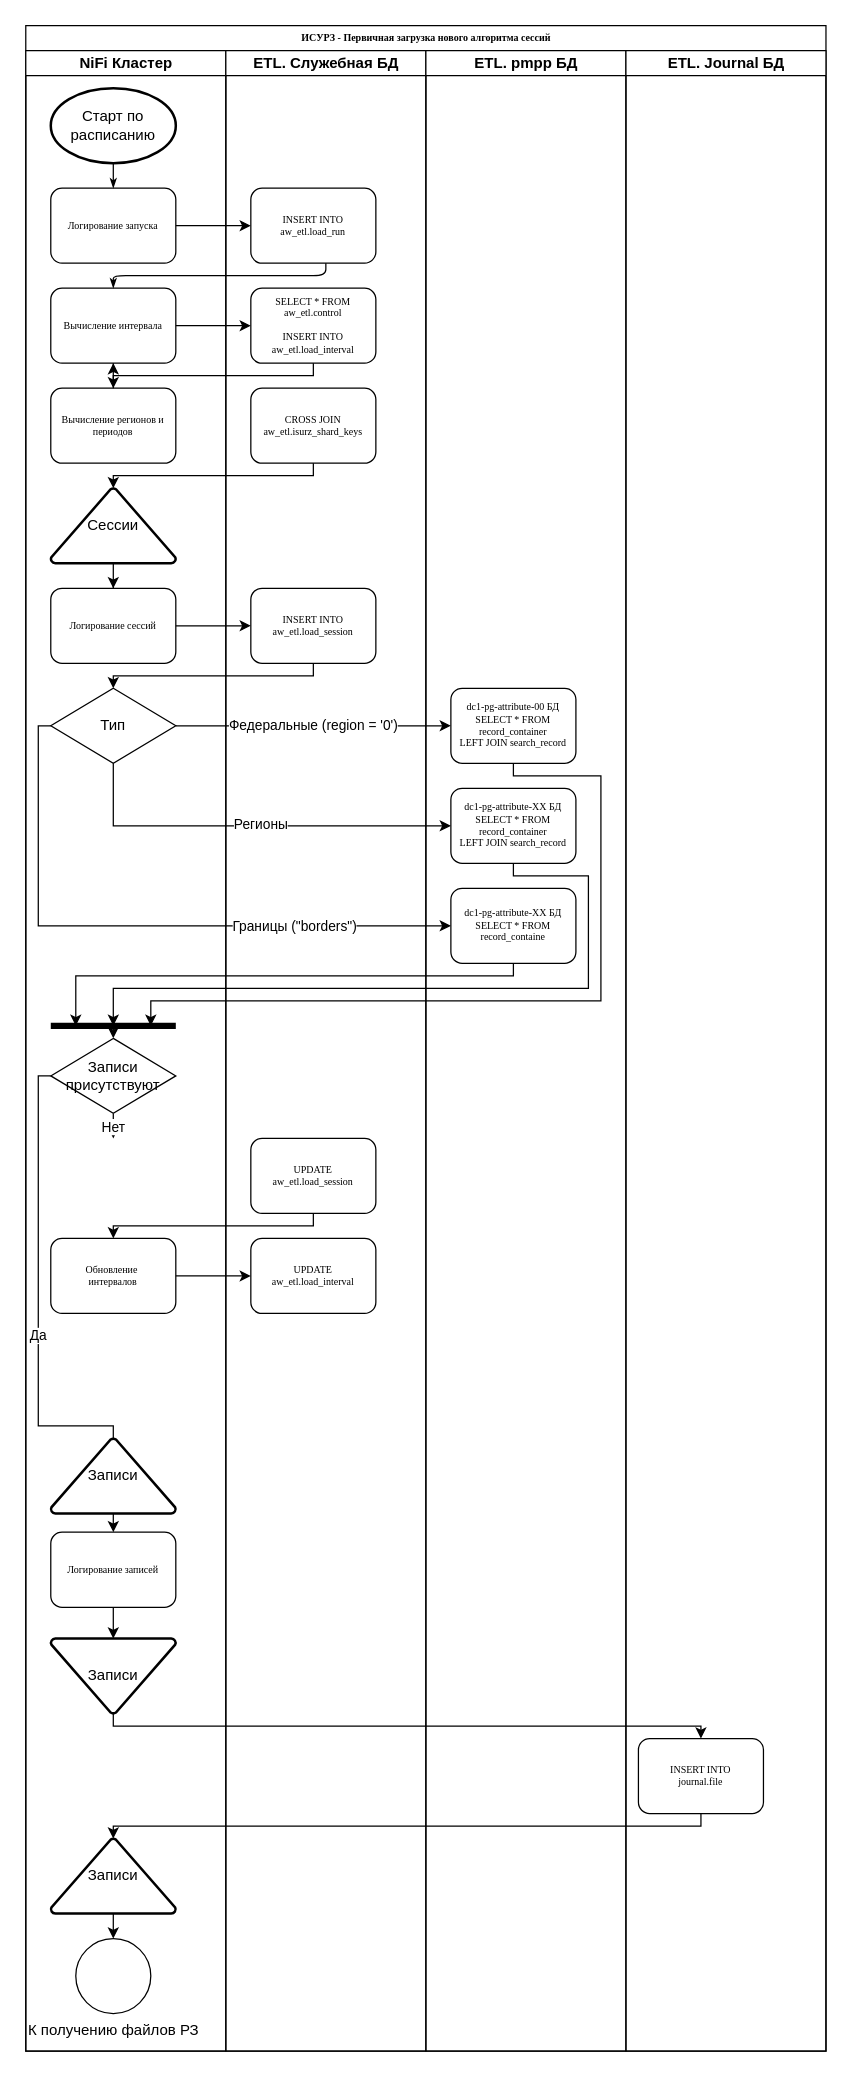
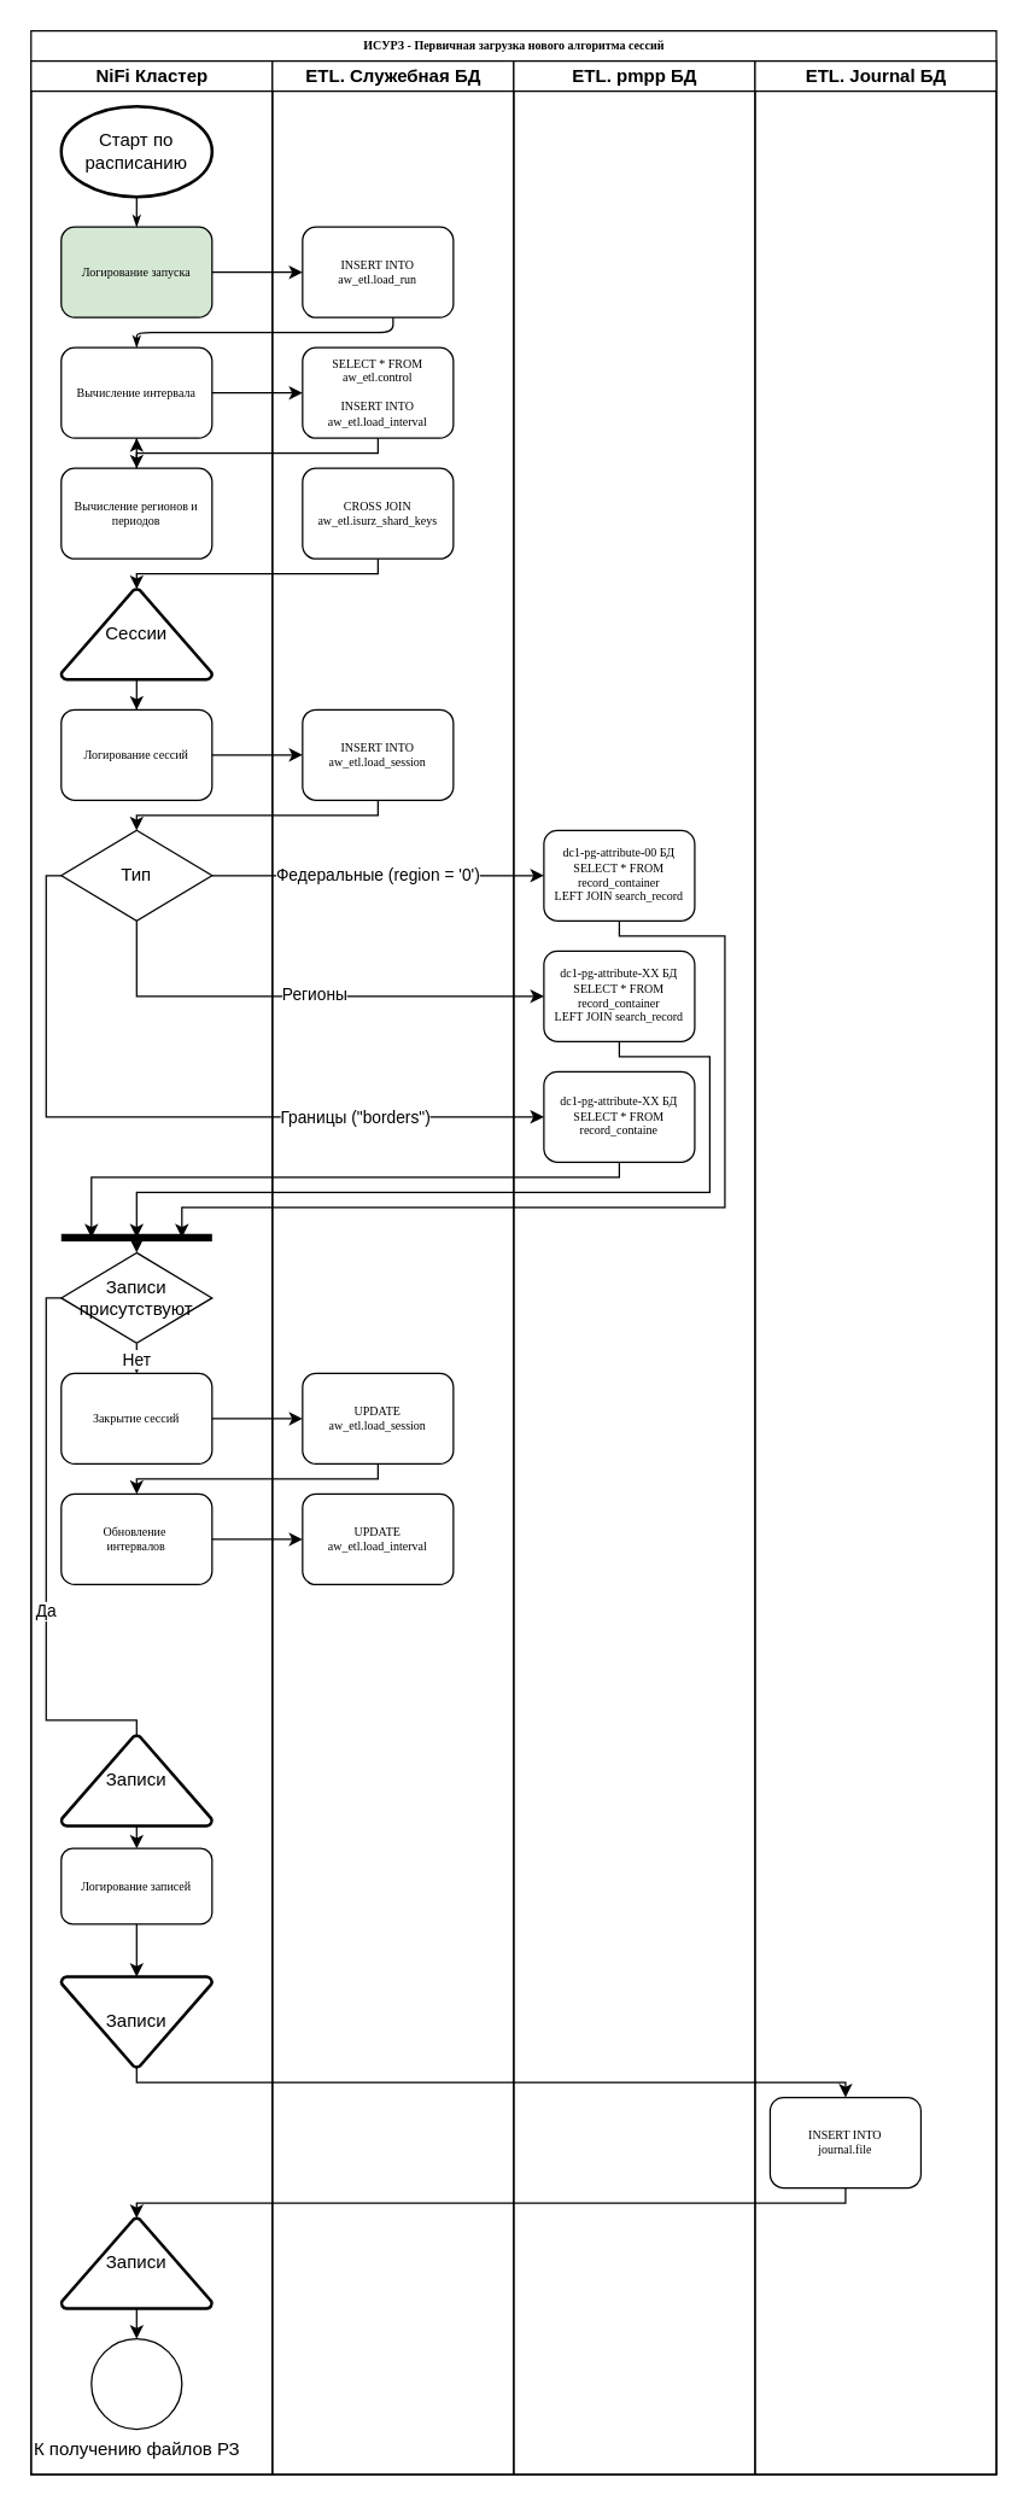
  <mxCell id="0" />
  <mxCell id="1" parent="0" />
  <mxCell id="2" value="ИСУРЗ -&amp;nbsp;Первичная загрузка нового алгоритма сессий" style="swimlane;html=1;childLayout=stackLayout;startSize=20;rounded=0;shadow=0;labelBackgroundColor=none;strokeWidth=1;fontFamily=Verdana;fontSize=8;align=center;" parent="1" vertex="1"><mxGeometry x="20" y="20" width="640" height="1620" as="geometry" /></mxCell>
  <mxCell id="3" value="NiFi Кластер" style="swimlane;html=1;startSize=20;" parent="2" vertex="1"><mxGeometry y="20" width="160" height="1600" as="geometry" /></mxCell>
- <mxCell id="4" value="Логирование запуска" style="rounded=1;whiteSpace=wrap;html=1;shadow=0;labelBackgroundColor=none;strokeWidth=1;fontFamily=Verdana;fontSize=8;align=center;" vertex="1" parent="3"><mxGeometry x="20" y="110" width="100" height="60" as="geometry" /></mxCell>
+ <mxCell id="4" value="Логирование запуска" style="rounded=1;whiteSpace=wrap;html=1;shadow=0;labelBackgroundColor=none;strokeWidth=1;fontFamily=Verdana;fontSize=8;align=center;fillColor=#d5e8d4;" vertex="1" parent="3"><mxGeometry x="20" y="110" width="100" height="60" as="geometry" /></mxCell>
  <mxCell id="5" style="edgeStyle=orthogonalEdgeStyle;rounded=1;html=1;labelBackgroundColor=none;startArrow=none;startFill=0;startSize=5;endArrow=classicThin;endFill=1;endSize=5;jettySize=auto;orthogonalLoop=1;strokeWidth=1;fontFamily=Verdana;fontSize=8;entryX=0.5;entryY=0;entryDx=0;entryDy=0;" parent="3" target="4" edge="1"><mxGeometry relative="1" as="geometry"><mxPoint x="70" y="90" as="sourcePoint" /></mxGeometry></mxCell>
  <mxCell id="6" value="Вычисление интервала" style="rounded=1;whiteSpace=wrap;html=1;shadow=0;labelBackgroundColor=none;strokeWidth=1;fontFamily=Verdana;fontSize=8;align=center;" vertex="1" parent="3"><mxGeometry x="20" y="190" width="100" height="60" as="geometry" /></mxCell>
  <mxCell id="7" value="Вычисление регионов и периодов" style="rounded=1;whiteSpace=wrap;html=1;shadow=0;labelBackgroundColor=none;strokeWidth=1;fontFamily=Verdana;fontSize=8;align=center;" vertex="1" parent="3"><mxGeometry x="20" y="270" width="100" height="60" as="geometry" /></mxCell>
  <mxCell id="8" value="" style="edgeStyle=orthogonalEdgeStyle;rounded=0;orthogonalLoop=1;jettySize=auto;html=1;" edge="1" parent="3" source="9" target="10"><mxGeometry relative="1" as="geometry" /></mxCell>
  <mxCell id="9" value="Сессии" style="strokeWidth=2;html=1;shape=mxgraph.flowchart.extract_or_measurement;whiteSpace=wrap;" vertex="1" parent="3"><mxGeometry x="20" y="350" width="100" height="60" as="geometry" /></mxCell>
  <mxCell id="10" value="Логирование сессий" style="rounded=1;whiteSpace=wrap;html=1;shadow=0;labelBackgroundColor=none;strokeWidth=1;fontFamily=Verdana;fontSize=8;align=center;" vertex="1" parent="3"><mxGeometry x="20" y="430" width="100" height="60" as="geometry" /></mxCell>
  <mxCell id="11" value="Тип" style="rhombus;whiteSpace=wrap;html=1;" vertex="1" parent="3"><mxGeometry x="20" y="510" width="100" height="60" as="geometry" /></mxCell>
  <mxCell id="12" value="" style="endArrow=none;html=1;rounded=0;strokeWidth=5;" edge="1" parent="3"><mxGeometry width="50" height="50" relative="1" as="geometry"><mxPoint x="20" y="780" as="sourcePoint" /><mxPoint x="120" y="780" as="targetPoint" /><Array as="points"><mxPoint x="50" y="780" /><mxPoint x="70" y="780" /></Array></mxGeometry></mxCell>
  <mxCell id="13" value="Нет" style="edgeStyle=orthogonalEdgeStyle;rounded=0;orthogonalLoop=1;jettySize=auto;html=1;" edge="1" parent="3" source="15"><mxGeometry relative="1" as="geometry"><mxPoint x="70" y="870" as="targetPoint" /></mxGeometry></mxCell>
  <mxCell id="14" value="Да" style="edgeStyle=orthogonalEdgeStyle;rounded=0;orthogonalLoop=1;jettySize=auto;html=1;exitX=0;exitY=0.5;exitDx=0;exitDy=0;" edge="1" parent="3" source="15" target="20"><mxGeometry relative="1" as="geometry"><Array as="points"><mxPoint x="10" y="820" /><mxPoint x="10" y="1100" /><mxPoint x="70" y="1100" /></Array></mxGeometry></mxCell>
  <mxCell id="15" value="Записи&lt;br&gt;присутствуют" style="rhombus;whiteSpace=wrap;html=1;" vertex="1" parent="3"><mxGeometry x="20" y="790" width="100" height="60" as="geometry" /></mxCell>
+ <mxCell id="16" value="Закрытие сессий" style="rounded=1;whiteSpace=wrap;html=1;shadow=0;labelBackgroundColor=none;strokeWidth=1;fontFamily=Verdana;fontSize=8;align=center;" vertex="1" parent="3"><mxGeometry x="20" y="870" width="100" height="60" as="geometry" /></mxCell>
  <mxCell id="17" value="Старт по расписанию" style="strokeWidth=2;html=1;shape=mxgraph.flowchart.start_1;whiteSpace=wrap;" vertex="1" parent="3"><mxGeometry x="20" y="30" width="100" height="60" as="geometry" /></mxCell>
  <mxCell id="18" value="Обновление&amp;nbsp;&lt;br&gt;интервалов" style="rounded=1;whiteSpace=wrap;html=1;shadow=0;labelBackgroundColor=none;strokeWidth=1;fontFamily=Verdana;fontSize=8;align=center;" vertex="1" parent="3"><mxGeometry x="20" y="950" width="100" height="60" as="geometry" /></mxCell>
  <mxCell id="19" value="" style="edgeStyle=orthogonalEdgeStyle;rounded=0;orthogonalLoop=1;jettySize=auto;html=1;" edge="1" parent="3" source="20" target="22"><mxGeometry relative="1" as="geometry" /></mxCell>
- <mxCell id="20" value="Логирование записей" style="rounded=1;whiteSpace=wrap;html=1;shadow=0;labelBackgroundColor=none;strokeWidth=1;fontFamily=Verdana;fontSize=8;align=center;" vertex="1" parent="3"><mxGeometry x="20" y="1185" width="100" height="60" as="geometry" /></mxCell>
+ <mxCell id="20" value="Логирование записей" style="rounded=1;whiteSpace=wrap;html=1;shadow=0;labelBackgroundColor=none;strokeWidth=1;fontFamily=Verdana;fontSize=8;align=center;" vertex="1" parent="3"><mxGeometry x="20" y="1185" width="100" height="50" as="geometry" /></mxCell>
  <mxCell id="21" value="Записи" style="strokeWidth=2;html=1;shape=mxgraph.flowchart.extract_or_measurement;whiteSpace=wrap;" vertex="1" parent="3"><mxGeometry x="20" y="1110" width="100" height="60" as="geometry" /></mxCell>
  <mxCell id="22" value="Записи" style="strokeWidth=2;html=1;shape=mxgraph.flowchart.merge_or_storage;whiteSpace=wrap;" vertex="1" parent="3"><mxGeometry x="20" y="1270" width="100" height="60" as="geometry" /></mxCell>
  <mxCell id="23" value="" style="edgeStyle=orthogonalEdgeStyle;rounded=0;orthogonalLoop=1;jettySize=auto;html=1;" edge="1" parent="3" source="24"><mxGeometry relative="1" as="geometry"><mxPoint x="70" y="1510" as="targetPoint" /></mxGeometry></mxCell>
  <mxCell id="24" value="Записи" style="strokeWidth=2;html=1;shape=mxgraph.flowchart.extract_or_measurement;whiteSpace=wrap;" vertex="1" parent="3"><mxGeometry x="20" y="1430" width="100" height="60" as="geometry" /></mxCell>
  <mxCell id="25" value="К получению файлов РЗ" style="verticalLabelPosition=bottom;verticalAlign=top;html=1;shape=mxgraph.flowchart.on-page_reference;" vertex="1" parent="3"><mxGeometry x="40" y="1510" width="60" height="60" as="geometry" /></mxCell>
  <mxCell id="26" value="ETL. Служебная БД" style="swimlane;html=1;startSize=20;" parent="2" vertex="1"><mxGeometry x="160" y="20" width="160" height="1600" as="geometry" /></mxCell>
  <mxCell id="27" value="INSERT INTO aw_etl.load_run" style="rounded=1;whiteSpace=wrap;html=1;shadow=0;labelBackgroundColor=none;strokeWidth=1;fontFamily=Verdana;fontSize=8;align=center;" parent="26" vertex="1"><mxGeometry x="20" y="110" width="100" height="60" as="geometry" /></mxCell>
  <mxCell id="28" value="SELECT * FROM aw_etl.control&lt;br&gt;&lt;br&gt;INSERT INTO aw_etl.load_interval" style="rounded=1;whiteSpace=wrap;html=1;shadow=0;labelBackgroundColor=none;strokeWidth=1;fontFamily=Verdana;fontSize=8;align=center;" vertex="1" parent="26"><mxGeometry x="20" y="190" width="100" height="60" as="geometry" /></mxCell>
  <mxCell id="29" value="CROSS JOIN aw_etl.isurz_shard_keys" style="rounded=1;whiteSpace=wrap;html=1;shadow=0;labelBackgroundColor=none;strokeWidth=1;fontFamily=Verdana;fontSize=8;align=center;" vertex="1" parent="26"><mxGeometry x="20" y="270" width="100" height="60" as="geometry" /></mxCell>
  <mxCell id="30" value="INSERT INTO aw_etl.load_session" style="rounded=1;whiteSpace=wrap;html=1;shadow=0;labelBackgroundColor=none;strokeWidth=1;fontFamily=Verdana;fontSize=8;align=center;" vertex="1" parent="26"><mxGeometry x="20" y="430" width="100" height="60" as="geometry" /></mxCell>
  <mxCell id="31" value="UPDATE&lt;br&gt;aw_etl.load_session" style="rounded=1;whiteSpace=wrap;html=1;shadow=0;labelBackgroundColor=none;strokeWidth=1;fontFamily=Verdana;fontSize=8;align=center;" vertex="1" parent="26"><mxGeometry x="20" y="870" width="100" height="60" as="geometry" /></mxCell>
  <mxCell id="32" value="UPDATE&lt;br&gt;aw_etl.load_interval" style="rounded=1;whiteSpace=wrap;html=1;shadow=0;labelBackgroundColor=none;strokeWidth=1;fontFamily=Verdana;fontSize=8;align=center;" vertex="1" parent="26"><mxGeometry x="20" y="950" width="100" height="60" as="geometry" /></mxCell>
  <mxCell id="33" value="ETL. pmpp БД" style="swimlane;html=1;startSize=20;" parent="2" vertex="1"><mxGeometry x="320" y="20" width="160" height="1600" as="geometry" /></mxCell>
  <mxCell id="34" style="edgeStyle=orthogonalEdgeStyle;rounded=0;orthogonalLoop=1;jettySize=auto;html=1;" edge="1" parent="33" source="35"><mxGeometry relative="1" as="geometry"><mxPoint x="-220" y="780" as="targetPoint" /><Array as="points"><mxPoint x="70" y="580" /><mxPoint x="140" y="580" /><mxPoint x="140" y="760" /><mxPoint x="-220" y="760" /></Array></mxGeometry></mxCell>
  <mxCell id="35" value="dc1-pg-attribute-00 БД&lt;br&gt;SELECT * FROM record_container &lt;br&gt;LEFT JOIN search_record" style="rounded=1;whiteSpace=wrap;html=1;shadow=0;labelBackgroundColor=none;strokeWidth=1;fontFamily=Verdana;fontSize=8;align=center;" vertex="1" parent="33"><mxGeometry x="20" y="510" width="100" height="60" as="geometry" /></mxCell>
  <mxCell id="36" style="edgeStyle=orthogonalEdgeStyle;rounded=0;orthogonalLoop=1;jettySize=auto;html=1;" edge="1" parent="33" source="37"><mxGeometry relative="1" as="geometry"><mxPoint x="-250" y="780" as="targetPoint" /><Array as="points"><mxPoint x="70" y="660" /><mxPoint x="130" y="660" /><mxPoint x="130" y="750" /><mxPoint x="-250" y="750" /></Array></mxGeometry></mxCell>
  <mxCell id="37" value="dc1-pg-attribute-XX БД&lt;br style=&quot;border-color: var(--border-color);&quot;&gt;SELECT * FROM record_container&lt;br style=&quot;border-color: var(--border-color);&quot;&gt;LEFT JOIN search_record" style="rounded=1;whiteSpace=wrap;html=1;shadow=0;labelBackgroundColor=none;strokeWidth=1;fontFamily=Verdana;fontSize=8;align=center;" vertex="1" parent="33"><mxGeometry x="20" y="590" width="100" height="60" as="geometry" /></mxCell>
  <mxCell id="38" style="edgeStyle=orthogonalEdgeStyle;rounded=0;orthogonalLoop=1;jettySize=auto;html=1;" edge="1" parent="33" source="39"><mxGeometry relative="1" as="geometry"><mxPoint x="-280" y="780" as="targetPoint" /><Array as="points"><mxPoint x="70" y="740" /><mxPoint x="-280" y="740" /></Array></mxGeometry></mxCell>
  <mxCell id="39" value="dc1-pg-attribute-XX БД&lt;br style=&quot;border-color: var(--border-color);&quot;&gt;SELECT * FROM record_containe" style="rounded=1;whiteSpace=wrap;html=1;shadow=0;labelBackgroundColor=none;strokeWidth=1;fontFamily=Verdana;fontSize=8;align=center;" vertex="1" parent="33"><mxGeometry x="20" y="670" width="100" height="60" as="geometry" /></mxCell>
  <mxCell id="40" value="ETL. Journal БД" style="swimlane;html=1;startSize=20;" parent="2" vertex="1"><mxGeometry x="480" y="20" width="160" height="1600" as="geometry" /></mxCell>
  <mxCell id="41" value="INSERT INTO&lt;br&gt;journal.file" style="rounded=1;whiteSpace=wrap;html=1;shadow=0;labelBackgroundColor=none;strokeWidth=1;fontFamily=Verdana;fontSize=8;align=center;" vertex="1" parent="40"><mxGeometry x="10" y="1350" width="100" height="60" as="geometry" /></mxCell>
  <mxCell id="42" value="" style="edgeStyle=orthogonalEdgeStyle;rounded=1;html=1;labelBackgroundColor=none;startArrow=none;startFill=0;startSize=5;endArrow=classicThin;endFill=1;endSize=5;jettySize=auto;orthogonalLoop=1;strokeWidth=1;fontFamily=Verdana;fontSize=8;entryX=0.5;entryY=0;entryDx=0;entryDy=0;" edge="1" parent="2" source="27" target="6"><mxGeometry relative="1" as="geometry"><Array as="points"><mxPoint x="240" y="200" /><mxPoint x="70" y="200" /></Array><mxPoint x="470" y="260" as="sourcePoint" /><mxPoint x="410" y="370" as="targetPoint" /></mxGeometry></mxCell>
  <mxCell id="43" value="" style="edgeStyle=orthogonalEdgeStyle;rounded=0;orthogonalLoop=1;jettySize=auto;html=1;" edge="1" parent="2" source="4" target="27"><mxGeometry relative="1" as="geometry" /></mxCell>
  <mxCell id="44" value="" style="edgeStyle=orthogonalEdgeStyle;rounded=0;orthogonalLoop=1;jettySize=auto;html=1;" edge="1" parent="2" source="6" target="28"><mxGeometry relative="1" as="geometry" /></mxCell>
  <mxCell id="45" value="" style="edgeStyle=orthogonalEdgeStyle;rounded=0;orthogonalLoop=1;jettySize=auto;html=1;entryX=0.5;entryY=0;entryDx=0;entryDy=0;" edge="1" parent="2" source="28" target="7"><mxGeometry relative="1" as="geometry"><Array as="points"><mxPoint x="230" y="280" /><mxPoint x="70" y="280" /></Array></mxGeometry></mxCell>
  <mxCell id="46" value="" style="edgeStyle=orthogonalEdgeStyle;rounded=0;orthogonalLoop=1;jettySize=auto;html=1;entryX=0.5;entryY=0;entryDx=0;entryDy=0;entryPerimeter=0;" edge="1" parent="2" source="29" target="9"><mxGeometry relative="1" as="geometry"><Array as="points"><mxPoint x="230" y="360" /><mxPoint x="70" y="360" /></Array></mxGeometry></mxCell>
  <mxCell id="47" value="" style="edgeStyle=orthogonalEdgeStyle;rounded=0;orthogonalLoop=1;jettySize=auto;html=1;" edge="1" parent="2" source="7" target="6"><mxGeometry relative="1" as="geometry" /></mxCell>
  <mxCell id="48" value="" style="edgeStyle=orthogonalEdgeStyle;rounded=0;orthogonalLoop=1;jettySize=auto;html=1;" edge="1" parent="2" source="10" target="30"><mxGeometry relative="1" as="geometry" /></mxCell>
  <mxCell id="49" value="" style="edgeStyle=orthogonalEdgeStyle;rounded=0;orthogonalLoop=1;jettySize=auto;html=1;" edge="1" parent="2" source="30" target="11"><mxGeometry relative="1" as="geometry"><Array as="points"><mxPoint x="230" y="520" /><mxPoint x="70" y="520" /></Array></mxGeometry></mxCell>
  <mxCell id="50" value="Федеральные (region = '0')" style="edgeStyle=orthogonalEdgeStyle;rounded=0;orthogonalLoop=1;jettySize=auto;html=1;entryX=0;entryY=0.5;entryDx=0;entryDy=0;" edge="1" parent="2" source="11" target="35"><mxGeometry relative="1" as="geometry" /></mxCell>
  <mxCell id="51" value="" style="edgeStyle=orthogonalEdgeStyle;rounded=0;orthogonalLoop=1;jettySize=auto;html=1;entryX=0;entryY=0.5;entryDx=0;entryDy=0;" edge="1" parent="2" source="11" target="37"><mxGeometry relative="1" as="geometry"><Array as="points"><mxPoint x="70" y="640" /></Array></mxGeometry></mxCell>
  <mxCell id="52" value="Регионы" style="edgeLabel;html=1;align=center;verticalAlign=middle;resizable=0;points=[];" vertex="1" connectable="0" parent="51"><mxGeometry x="0.435" y="2" relative="1" as="geometry"><mxPoint x="-63" as="offset" /></mxGeometry></mxCell>
  <mxCell id="53" value="" style="edgeStyle=orthogonalEdgeStyle;rounded=0;orthogonalLoop=1;jettySize=auto;html=1;entryX=0;entryY=0.5;entryDx=0;entryDy=0;" edge="1" parent="2" source="11" target="39"><mxGeometry relative="1" as="geometry"><Array as="points"><mxPoint x="10" y="560" /><mxPoint x="10" y="720" /></Array></mxGeometry></mxCell>
  <mxCell id="54" value="Границы (&quot;borders&quot;)" style="edgeLabel;html=1;align=center;verticalAlign=middle;resizable=0;points=[];" vertex="1" connectable="0" parent="53"><mxGeometry x="0.392" relative="1" as="geometry"><mxPoint x="26" as="offset" /></mxGeometry></mxCell>
  <mxCell id="55" value="" style="edgeStyle=orthogonalEdgeStyle;rounded=0;orthogonalLoop=1;jettySize=auto;html=1;entryX=0.5;entryY=0;entryDx=0;entryDy=0;" edge="1" parent="2" target="15"><mxGeometry relative="1" as="geometry"><mxPoint x="70" y="800" as="sourcePoint" /></mxGeometry></mxCell>
+ <mxCell id="56" value="" style="edgeStyle=orthogonalEdgeStyle;rounded=0;orthogonalLoop=1;jettySize=auto;html=1;" edge="1" parent="2" source="16" target="31"><mxGeometry relative="1" as="geometry" /></mxCell>
  <mxCell id="57" value="" style="edgeStyle=orthogonalEdgeStyle;rounded=0;orthogonalLoop=1;jettySize=auto;html=1;entryX=0.5;entryY=0;entryDx=0;entryDy=0;" edge="1" parent="2" source="31" target="18"><mxGeometry relative="1" as="geometry"><Array as="points"><mxPoint x="230" y="960" /><mxPoint x="70" y="960" /></Array></mxGeometry></mxCell>
  <mxCell id="58" value="" style="edgeStyle=orthogonalEdgeStyle;rounded=0;orthogonalLoop=1;jettySize=auto;html=1;" edge="1" parent="2" source="18" target="32"><mxGeometry relative="1" as="geometry" /></mxCell>
  <mxCell id="59" value="" style="edgeStyle=orthogonalEdgeStyle;rounded=0;orthogonalLoop=1;jettySize=auto;html=1;entryX=0.5;entryY=0;entryDx=0;entryDy=0;" edge="1" parent="2" source="22" target="41"><mxGeometry relative="1" as="geometry"><Array as="points"><mxPoint x="70" y="1360" /><mxPoint x="540" y="1360" /></Array></mxGeometry></mxCell>
  <mxCell id="60" value="" style="edgeStyle=orthogonalEdgeStyle;rounded=0;orthogonalLoop=1;jettySize=auto;html=1;" edge="1" parent="2" source="41" target="24"><mxGeometry relative="1" as="geometry"><Array as="points"><mxPoint x="540" y="1440" /></Array></mxGeometry></mxCell>
